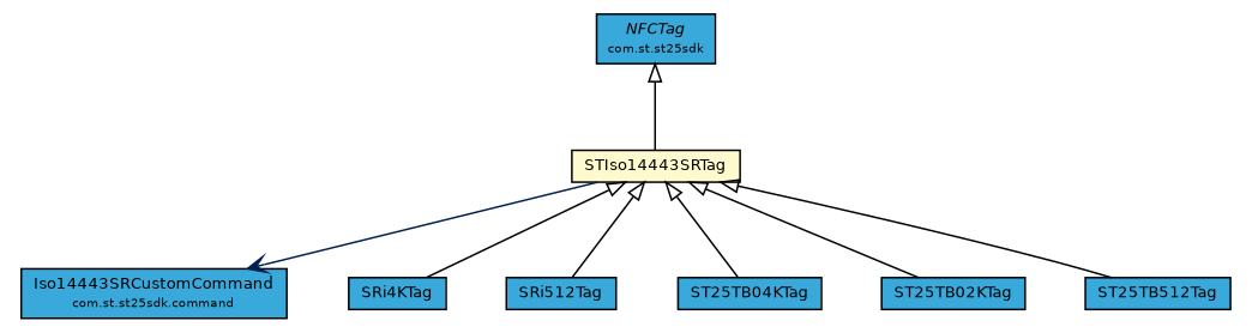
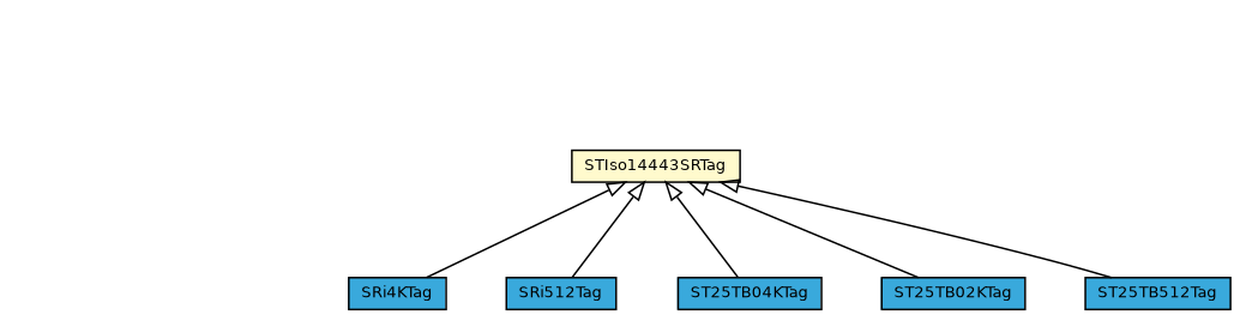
  digraph {
    nodesep=0.25
    ranksep=0.5
    node [fontcolor=black fontname=Helvetica fontsize=9.0 shape=plaintext]
    edge [arrowtail=empty dir=back fontname=Helvetica fontsize=10 headport=p labelfontname=Helvetica labelfontsize=10 tailport=p]
-   n1 [label=<<table title="com.st.st25sdk.NFCTag" border="0" cellborder="1" cellspacing="0" cellpadding="2" port="p" bgcolor="#39a9dc" href="../NFCTag.html"> 		<tr><td><table border="0" cellspacing="0" cellpadding="1"> <tr><td align="center" balign="center"><font face="Helvetica-Oblique"> NFCTag </font></td></tr> <tr><td align="center" balign="center"><font point-size="7.0"> com.st.st25sdk </font></td></tr> 		</table></td></tr> 		</table>>]
    n2 [label=<<table title="com.st.st25sdk.iso14443sr.STIso14443SRTag" border="0" cellborder="1" cellspacing="0" cellpadding="2" port="p" bgcolor="lemonChiffon" href="./STIso14443SRTag.html"> 		<tr><td><table border="0" cellspacing="0" cellpadding="1"> <tr><td align="center" balign="center"> STIso14443SRTag </td></tr> 		</table></td></tr> 		</table>>]
-   n3 [label=<<table title="com.st.st25sdk.command.Iso14443SRCustomCommand" border="0" cellborder="1" cellspacing="0" cellpadding="2" port="p" bgcolor="#39a9dc" href="../command/Iso14443SRCustomCommand.html"> 		<tr><td><table border="0" cellspacing="0" cellpadding="1"> <tr><td align="center" balign="center"> Iso14443SRCustomCommand </td></tr> <tr><td align="center" balign="center"><font point-size="7.0"> com.st.st25sdk.command </font></td></tr> 		</table></td></tr> 		</table>>]
    n4 [label=<<table title="com.st.st25sdk.iso14443sr.SRi4KTag" border="0" cellborder="1" cellspacing="0" cellpadding="2" port="p" bgcolor="#39a9dc" href="./SRi4KTag.html"> 		<tr><td><table border="0" cellspacing="0" cellpadding="1"> <tr><td align="center" balign="center"> SRi4KTag </td></tr> 		</table></td></tr> 		</table>>]
    n5 [label=<<table title="com.st.st25sdk.iso14443sr.SRi512Tag" border="0" cellborder="1" cellspacing="0" cellpadding="2" port="p" bgcolor="#39a9dc" href="./SRi512Tag.html"> 		<tr><td><table border="0" cellspacing="0" cellpadding="1"> <tr><td align="center" balign="center"> SRi512Tag </td></tr> 		</table></td></tr> 		</table>>]
    n6 [label=<<table title="com.st.st25sdk.iso14443sr.ST25TB04KTag" border="0" cellborder="1" cellspacing="0" cellpadding="2" port="p" bgcolor="#39a9dc" href="./ST25TB04KTag.html"> 		<tr><td><table border="0" cellspacing="0" cellpadding="1"> <tr><td align="center" balign="center"> ST25TB04KTag </td></tr> 		</table></td></tr> 		</table>>]
    n7 [label=<<table title="com.st.st25sdk.iso14443sr.ST25TB02KTag" border="0" cellborder="1" cellspacing="0" cellpadding="2" port="p" bgcolor="#39a9dc" href="./ST25TB02KTag.html"> 		<tr><td><table border="0" cellspacing="0" cellpadding="1"> <tr><td align="center" balign="center"> ST25TB02KTag </td></tr> 		</table></td></tr> 		</table>>]
    n8 [label=<<table title="com.st.st25sdk.iso14443sr.ST25TB512Tag" border="0" cellborder="1" cellspacing="0" cellpadding="2" port="p" bgcolor="#39a9dc" href="./ST25TB512Tag.html"> 		<tr><td><table border="0" cellspacing="0" cellpadding="1"> <tr><td align="center" balign="center"> ST25TB512Tag </td></tr> 		</table></td></tr> 		</table>>]
-   n1 -> n2
-   n2 -> n3 [arrowhead=open color="#002052" fontcolor="#002052" fontsize=10.0 arrowtail="" dir=""]
    n2 -> n4
    n2 -> n5
    n2 -> n6
    n2 -> n7
    n2 -> n8
  }
